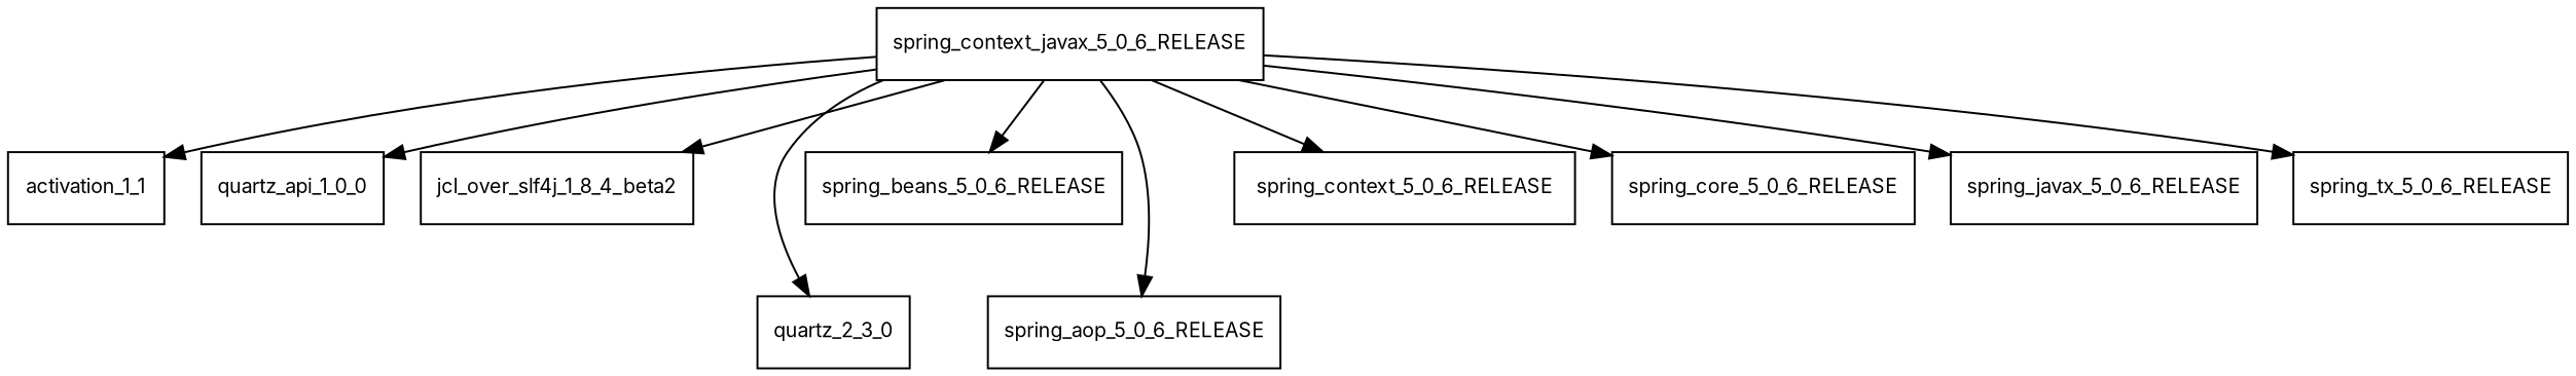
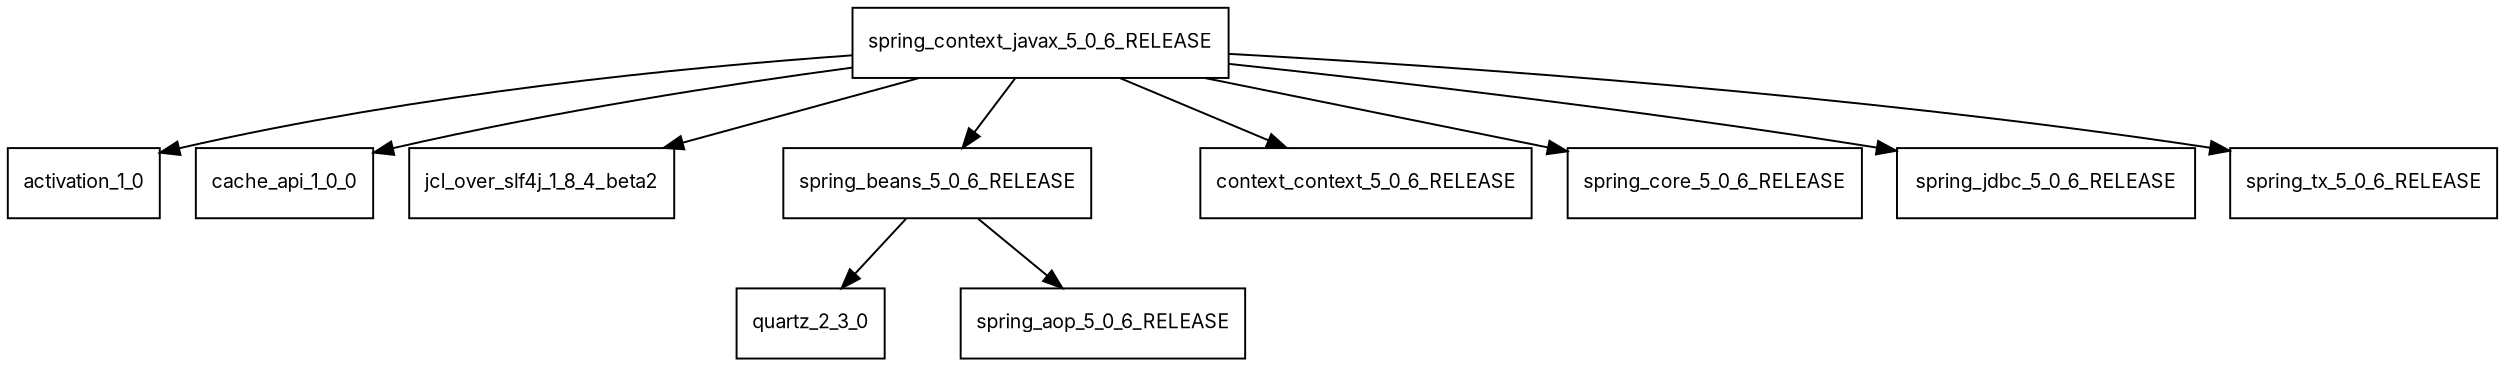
  digraph {
    fontname=Inter
    node [fontname=Inter fontsize=10.0 shape=box]
    edge [fontname=Inter]
    n1 [label=spring_context_javax_5_0_6_RELEASE]
-   activation_1_1
-   cache_api_1_0_0 [label=quartz_api_1_0_0]
+   activation_1_1 [label=activation_1_0]
+   cache_api_1_0_0
    n4 [label=jcl_over_slf4j_1_8_4_beta2]
    quartz_2_3_0
    spring_aop_5_0_6_RELEASE
    spring_beans_5_0_6_RELEASE
-   spring_context_5_0_6_RELEASE
+   spring_context_5_0_6_RELEASE [label=context_context_5_0_6_RELEASE]
    spring_core_5_0_6_RELEASE
-   spring_jdbc_5_0_6_RELEASE [label=spring_javax_5_0_6_RELEASE]
+   spring_jdbc_5_0_6_RELEASE
    spring_tx_5_0_6_RELEASE
    n1 -> activation_1_1
    n1 -> cache_api_1_0_0
    n1 -> n4
-   n1 -> quartz_2_3_0
-   n1 -> spring_aop_5_0_6_RELEASE
+   spring_beans_5_0_6_RELEASE -> quartz_2_3_0
+   spring_beans_5_0_6_RELEASE -> spring_aop_5_0_6_RELEASE
    n1 -> spring_beans_5_0_6_RELEASE
    n1 -> spring_context_5_0_6_RELEASE
    n1 -> spring_core_5_0_6_RELEASE
    n1 -> spring_jdbc_5_0_6_RELEASE
    n1 -> spring_tx_5_0_6_RELEASE
  }
